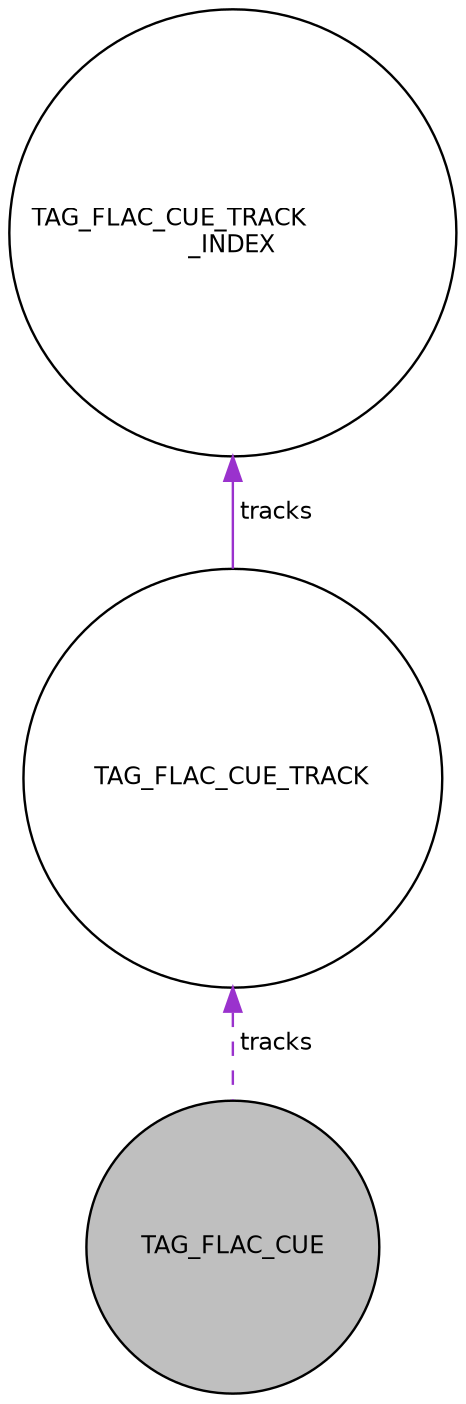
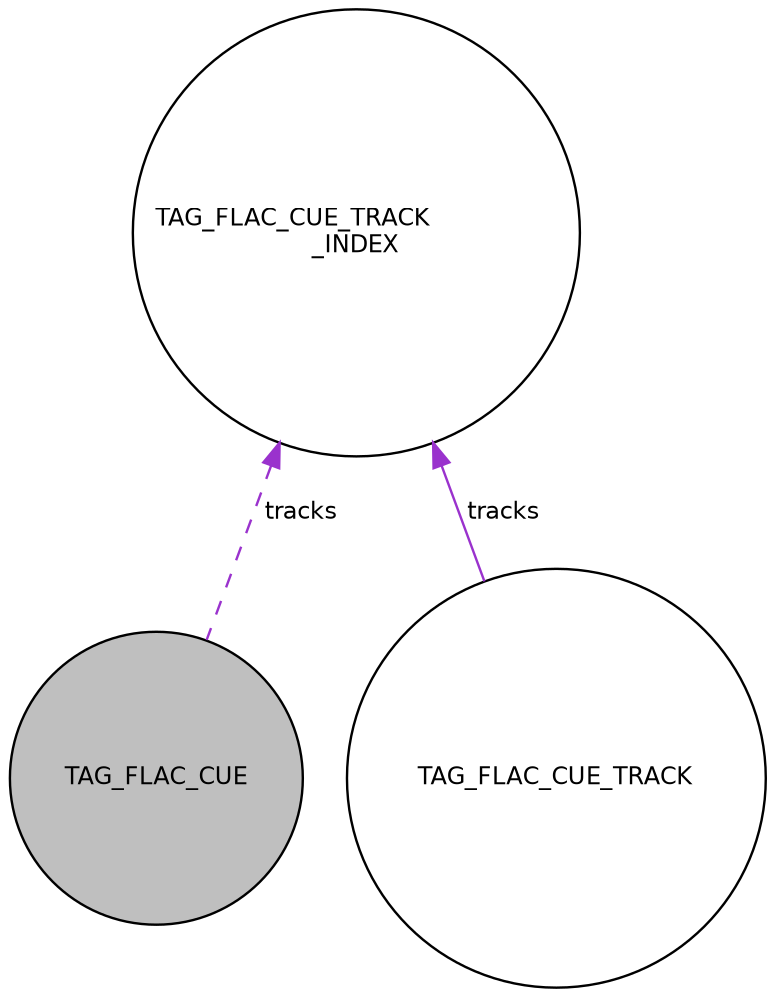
  digraph {
    node [color=black fillcolor=white fontname=Helvetica fontsize=10 shape=circle style=filled]
    edge [color=darkorchid3 dir=back fontname=Helvetica fontsize=10 labelfontname=Helvetica labelfontsize=10]
    n1 [fillcolor=grey75 fontcolor=black height=0.2 label=TAG_FLAC_CUE width=0.4]
    n2 [height=0.2 label=TAG_FLAC_CUE_TRACK width=0.4]
    n3 [height=0.2 label="TAG_FLAC_CUE_TRACK\l_INDEX" width=0.4]
-   n2 -> n1 [label=" tracks" style=dashed]
+   n3 -> n1 [label=" tracks" style=dashed]
    n3 -> n2 [label=" tracks" style=solid]
  }
